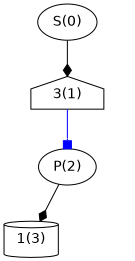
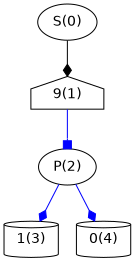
  digraph {
    fontname="DejaVu Sans"
    node [fontname="DejaVu Sans" shape=ellipse]
    edge [arrowhead=diamond color=black fontname="DejaVu Sans"]
    n1 [label="S(0)"]
-   n2 [label="3(1)" shape=house]
+   n2 [label="9(1)" shape=house]
    n3 [label="P(2)"]
    n4 [label="1(3)" shape=cylinder]
+   n5 [label="0(4)" shape=cylinder]
    n1 -> n2
    n2 -> n3 [arrowhead=box color=blue]
-   n3 -> n4
+   n3 -> n4 [color=blue]
+   n3 -> n5 [color=blue]
  }
